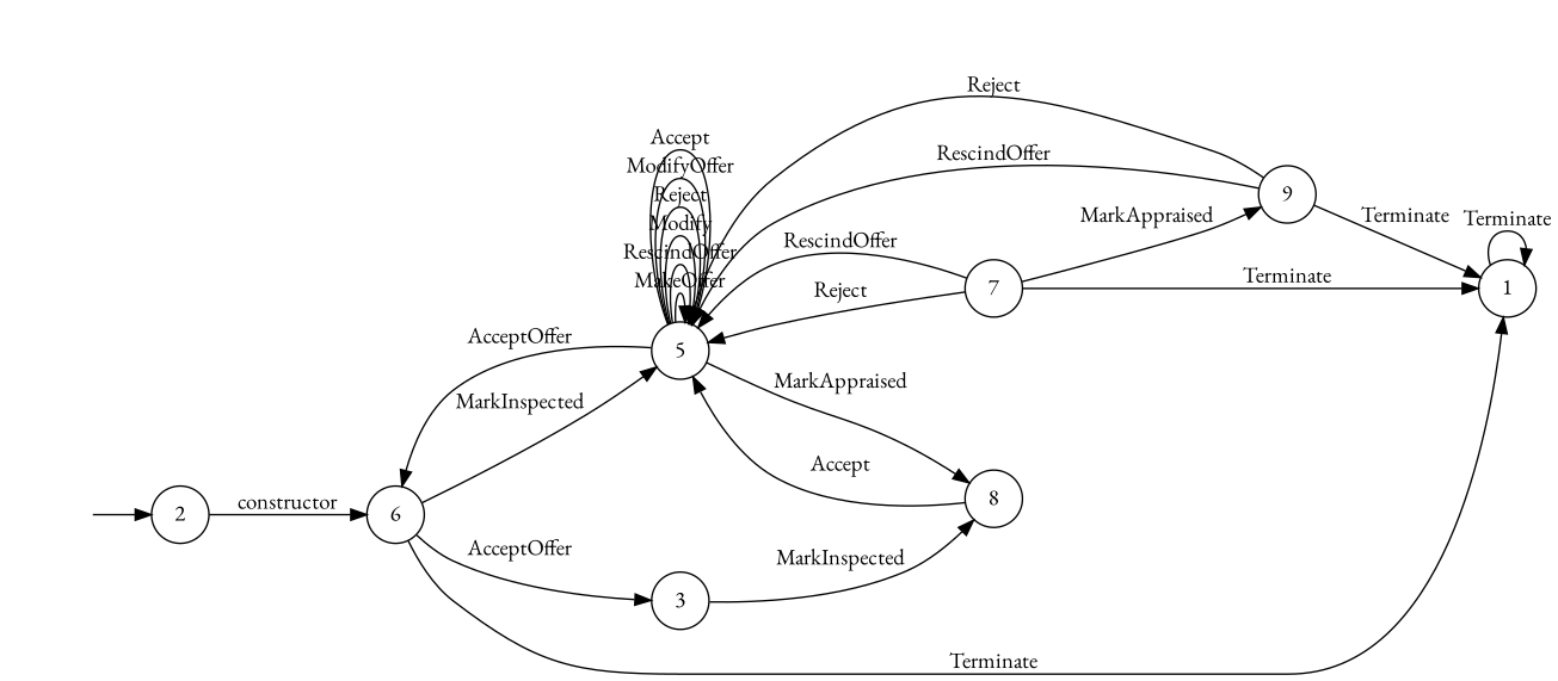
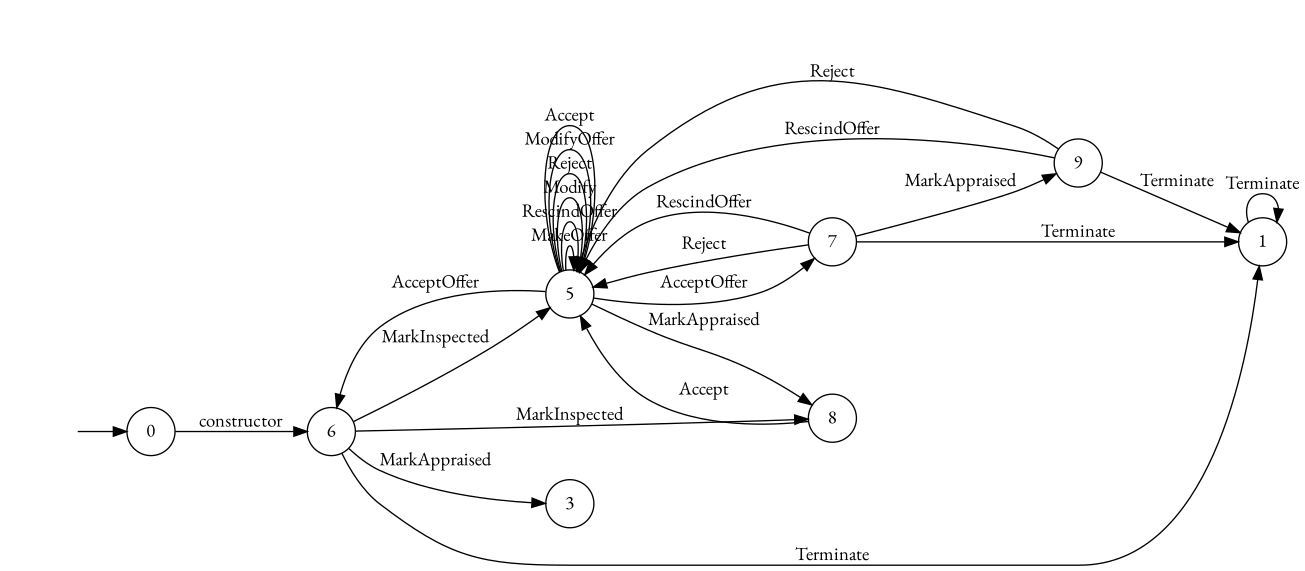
  digraph {
    fontname="EB Garamond"
    rankdir=LR
    node [fontname="EB Garamond" shape=circle]
    edge [fontname="EB Garamond"]
    "" [shape=plaintext]
-   n2 [label=2]
+   n2 [label=0]
    n3 [label=6]
    n4 [label=5]
    n5 [label=8]
    n6 [label=7]
    n7 [label=1]
    n8 [label=3]
    n9 [label=9]
    "" -> n2
    n2 -> n3 [label=constructor]
    n3 -> n4 [label=MarkInspected]
    n3 -> n7 [label=Terminate]
-   n3 -> n8 [label=AcceptOffer]
+   n3 -> n8 [label=MarkAppraised]
    n4 -> n3 [label=AcceptOffer]
    n4 -> n4 [label=MakeOffer]
    n4 -> n4 [label=RescindOffer]
    n4 -> n4 [label=Modify]
    n4 -> n4 [label=Reject]
    n4 -> n4 [label=ModifyOffer]
    n4 -> n4 [label=Accept]
    n4 -> n5 [label=MarkAppraised]
+   n4 -> n6 [label=AcceptOffer]
    n5 -> n4 [label=Accept]
    n6 -> n4 [label=RescindOffer]
    n6 -> n4 [label=Reject]
    n6 -> n7 [label=Terminate]
    n6 -> n9 [label=MarkAppraised]
    n7 -> n7 [label=Terminate]
-   n8 -> n5 [label=MarkInspected]
+   n3 -> n5 [label=MarkInspected]
    n9 -> n4 [label=RescindOffer]
    n9 -> n4 [label=Reject]
    n9 -> n7 [label=Terminate]
  }
